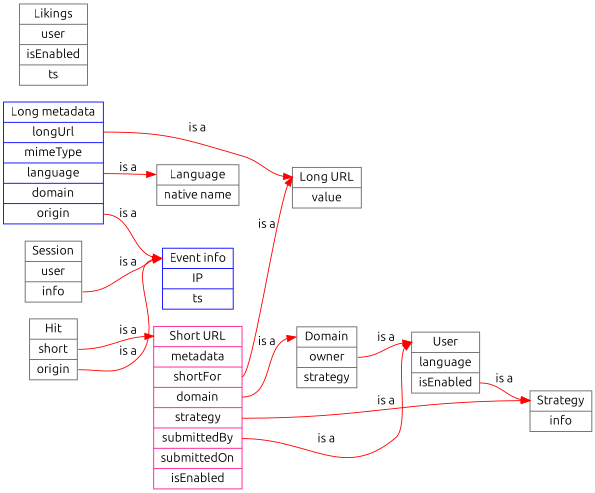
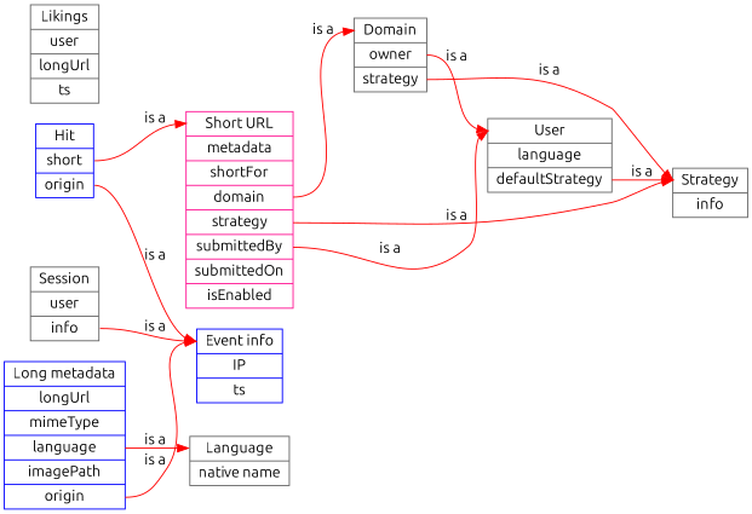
  digraph {
    fontname=Ubuntu
    rankdir=LR
    node [color=gray40 fontname=Ubuntu shape=record]
    edge [color=red fontname=Ubuntu headport=k tailport=strategy]
    n1 [label="<k>Domain|<owner>owner|<strategy>strategy"]
    n2 [label="<k>Strategy|info"]
-   n3 [label="<k>User|<language>language|<strategy>isEnabled"]
-   n4 [label="<k>Hit|<short>short|<origin>origin"]
+   n3 [label="<k>User|<language>language|<strategy>defaultStrategy"]
+   n4 [color=blue label="<k>Hit|<short>short|<origin>origin"]
    n5 [color=blue label="<k>Event info|IP|ts"]
    n6 [color=deeppink label="<k>Short URL|metadata|<long>shortFor|<domain>domain|<strategy>strategy|<user>submittedBy|submittedOn|isEnabled"]
-   n7 [label="<k>Long URL|value"]
    n8 [label="<k>Language|native name"]
-   n9 [label="<k>Likings|<user>user|<long>isEnabled|ts"]
-   n10 [color=blue label="<k>Long metadata|<long>longUrl|mimeType|<language>language|domain|<info>origin"]
+   n9 [label="<k>Likings|<user>user|<long>longUrl|ts"]
+   n10 [color=blue label="<k>Long metadata|<long>longUrl|mimeType|<language>language|imagePath|<info>origin"]
    n11 [label="<k>Session|<user>user|<info>info"]
+   n1 -> n2 [label="is a"]
    n1 -> n3 [label="is a" tailport=owner]
    n3 -> n2 [label="is a"]
    n4 -> n5 [label="is a" tailport=origin]
    n4 -> n6 [label="is a" tailport=short]
    n6 -> n1 [label="is a" tailport=domain]
    n6 -> n2 [label="is a"]
    n6 -> n3 [label="is a" tailport=user]
-   n6 -> n7 [label="is a" tailport=long]
    n10 -> n5 [label="is a" tailport=info]
-   n10 -> n7 [label="is a" tailport=long]
    n10 -> n8 [label="is a" tailport=language]
    n11 -> n5 [label="is a" tailport=info]
  }
